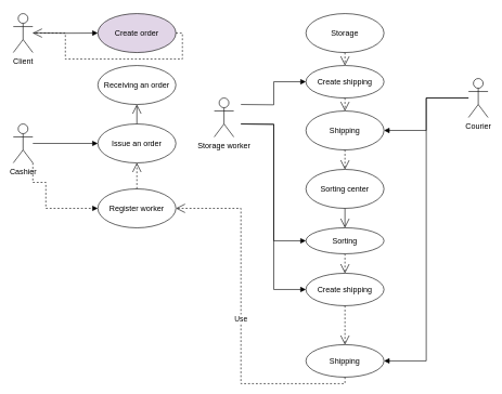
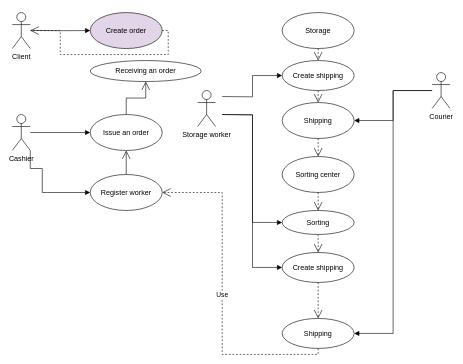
  <mxCell id="0" />
  <mxCell id="1" parent="0" />
  <mxCell id="2" value="Client" style="shape=umlActor;verticalLabelPosition=bottom;verticalAlign=top;html=1;outlineConnect=0;" parent="1" vertex="1"><mxGeometry x="20" y="20" width="30" height="60" as="geometry" /></mxCell>
  <mxCell id="3" value="Create order" style="ellipse;whiteSpace=wrap;html=1;fillColor=#e1d5e7;" parent="1" vertex="1"><mxGeometry x="150" y="20" width="120" height="60" as="geometry" /></mxCell>
- <mxCell id="4" value="Receiving an order" style="ellipse;whiteSpace=wrap;html=1;" parent="1" vertex="1"><mxGeometry x="150" y="100" width="120" height="60" as="geometry" /></mxCell>
+ <mxCell id="4" value="Receiving an order" style="ellipse;whiteSpace=wrap;html=1;" parent="1" vertex="1"><mxGeometry x="150" y="100" width="185" height="35" as="geometry" /></mxCell>
  <mxCell id="5" value="" style="endArrow=block;endFill=1;html=1;edgeStyle=orthogonalEdgeStyle;align=left;verticalAlign=top;rounded=0;entryX=0;entryY=0.5;entryDx=0;entryDy=0;" parent="1" target="3" edge="1"><mxGeometry x="-1" relative="1" as="geometry"><mxPoint x="50" y="49.66" as="sourcePoint" /><mxPoint x="210" y="49.66" as="targetPoint" /></mxGeometry></mxCell>
  <mxCell id="6" value="Issue an order" style="ellipse;whiteSpace=wrap;html=1;" parent="1" vertex="1"><mxGeometry x="150" y="190" width="120" height="60" as="geometry" /></mxCell>
  <mxCell id="7" value="" style="endArrow=open;endSize=12;dashed=0;html=1;rounded=0;edgeStyle=orthogonalEdgeStyle;exitX=0.5;exitY=0;exitDx=0;exitDy=0;entryX=0.5;entryY=1;entryDx=0;entryDy=0;" parent="1" source="6" target="4" edge="1"><mxGeometry width="160" relative="1" as="geometry"><mxPoint x="230" y="170" as="sourcePoint" /><mxPoint x="390" y="170" as="targetPoint" /></mxGeometry></mxCell>
  <mxCell id="8" value="Register worker" style="ellipse;whiteSpace=wrap;html=1;" parent="1" vertex="1"><mxGeometry x="150" y="290" width="120" height="60" as="geometry" /></mxCell>
  <mxCell id="9" value="Cashier" style="shape=umlActor;verticalLabelPosition=bottom;verticalAlign=top;html=1;" parent="1" vertex="1"><mxGeometry x="20" y="190" width="30" height="60" as="geometry" /></mxCell>
- <mxCell id="10" value="" style="endArrow=open;endSize=12;dashed=1;html=1;rounded=0;edgeStyle=orthogonalEdgeStyle;exitX=0.5;exitY=0;exitDx=0;exitDy=0;entryX=0.5;entryY=1;entryDx=0;entryDy=0;" parent="1" source="8" target="6" edge="1"><mxGeometry width="160" relative="1" as="geometry"><mxPoint x="260" y="230" as="sourcePoint" /><mxPoint x="420" y="230" as="targetPoint" /></mxGeometry></mxCell>
+ <mxCell id="10" value="" style="endArrow=open;endSize=12;dashed=0;html=1;rounded=0;edgeStyle=orthogonalEdgeStyle;exitX=0.5;exitY=0;exitDx=0;exitDy=0;entryX=0.5;entryY=1;entryDx=0;entryDy=0;" parent="1" source="8" target="6" edge="1"><mxGeometry width="160" relative="1" as="geometry"><mxPoint x="260" y="230" as="sourcePoint" /><mxPoint x="420" y="230" as="targetPoint" /></mxGeometry></mxCell>
  <mxCell id="11" value="" style="endArrow=block;endFill=1;html=1;edgeStyle=orthogonalEdgeStyle;align=left;verticalAlign=top;rounded=0;entryX=0;entryY=0.5;entryDx=0;entryDy=0;" parent="1" source="9" target="6" edge="1"><mxGeometry x="-1" relative="1" as="geometry"><mxPoint x="260" y="230" as="sourcePoint" /><mxPoint x="420" y="230" as="targetPoint" /></mxGeometry></mxCell>
- <mxCell id="12" value="" style="endArrow=block;endFill=1;html=1;edgeStyle=orthogonalEdgeStyle;align=left;verticalAlign=top;rounded=0;exitX=1;exitY=1;exitDx=0;exitDy=0;exitPerimeter=0;entryX=0;entryY=0.5;entryDx=0;entryDy=0;dashed=1;" parent="1" source="9" target="8" edge="1"><mxGeometry x="-1" relative="1" as="geometry"><mxPoint x="260" y="230" as="sourcePoint" /><mxPoint x="420" y="230" as="targetPoint" /><Array as="points"><mxPoint x="70" y="280" /><mxPoint x="70" y="320" /></Array></mxGeometry></mxCell>
+ <mxCell id="12" value="" style="endArrow=block;endFill=1;html=1;edgeStyle=orthogonalEdgeStyle;align=left;verticalAlign=top;rounded=0;exitX=1;exitY=1;exitDx=0;exitDy=0;exitPerimeter=0;entryX=0;entryY=0.5;entryDx=0;entryDy=0;" parent="1" source="9" target="8" edge="1"><mxGeometry x="-1" relative="1" as="geometry"><mxPoint x="260" y="230" as="sourcePoint" /><mxPoint x="420" y="230" as="targetPoint" /><Array as="points"><mxPoint x="70" y="280" /><mxPoint x="70" y="320" /></Array></mxGeometry></mxCell>
  <mxCell id="13" value="Storage" style="ellipse;whiteSpace=wrap;html=1;" parent="1" vertex="1"><mxGeometry x="470" y="20" width="120" height="60" as="geometry" /></mxCell>
  <mxCell id="14" value="" style="endArrow=open;endSize=12;dashed=1;html=1;rounded=0;edgeStyle=orthogonalEdgeStyle;exitX=1;exitY=0.5;exitDx=0;exitDy=0;" parent="1" source="3" target="2" edge="1"><mxGeometry width="160" relative="1" as="geometry"><mxPoint x="260" y="230" as="sourcePoint" /><mxPoint x="420" y="230" as="targetPoint" /></mxGeometry></mxCell>
  <mxCell id="15" value="Shipping" style="ellipse;whiteSpace=wrap;html=1;" parent="1" vertex="1"><mxGeometry x="470" y="170" width="120" height="60" as="geometry" /></mxCell>
  <mxCell id="16" value="Sorting center" style="ellipse;whiteSpace=wrap;html=1;" parent="1" vertex="1"><mxGeometry x="470" y="260" width="120" height="60" as="geometry" /></mxCell>
  <mxCell id="17" value="Shipping" style="ellipse;whiteSpace=wrap;html=1;" parent="1" vertex="1"><mxGeometry x="470" y="530" width="120" height="50" as="geometry" /></mxCell>
  <mxCell id="18" value="Use" style="endArrow=open;endSize=12;dashed=1;html=1;rounded=0;edgeStyle=orthogonalEdgeStyle;exitX=0.5;exitY=1;exitDx=0;exitDy=0;entryX=1;entryY=0.5;entryDx=0;entryDy=0;" parent="1" source="17" target="8" edge="1"><mxGeometry width="160" relative="1" as="geometry"><mxPoint x="260" y="230" as="sourcePoint" /><mxPoint x="420" y="230" as="targetPoint" /></mxGeometry></mxCell>
  <mxCell id="19" value="" style="endArrow=open;endSize=12;dashed=1;html=1;rounded=0;edgeStyle=orthogonalEdgeStyle;exitX=0.5;exitY=1;exitDx=0;exitDy=0;" parent="1" edge="1" source="26"><mxGeometry width="160" relative="1" as="geometry"><mxPoint x="530" y="400" as="sourcePoint" /><mxPoint x="530" y="420" as="targetPoint" /></mxGeometry></mxCell>
  <mxCell id="20" value="" style="endArrow=open;endSize=12;dashed=1;html=1;rounded=0;edgeStyle=orthogonalEdgeStyle;entryX=0.5;entryY=0;entryDx=0;entryDy=0;exitX=0.5;exitY=1;exitDx=0;exitDy=0;" parent="1" source="15" target="16" edge="1"><mxGeometry width="160" relative="1" as="geometry"><mxPoint x="360" y="320" as="sourcePoint" /><mxPoint x="520" y="320" as="targetPoint" /></mxGeometry></mxCell>
  <mxCell id="21" value="" style="endArrow=open;endSize=12;dashed=1;html=1;rounded=0;edgeStyle=orthogonalEdgeStyle;exitX=0.5;exitY=1;exitDx=0;exitDy=0;entryX=0.5;entryY=0;entryDx=0;entryDy=0;" parent="1" source="13" target="25" edge="1"><mxGeometry width="160" relative="1" as="geometry"><mxPoint x="360" y="230" as="sourcePoint" /><mxPoint x="530" y="110" as="targetPoint" /></mxGeometry></mxCell>
  <mxCell id="22" value="Courier" style="shape=umlActor;verticalLabelPosition=bottom;verticalAlign=top;html=1;" parent="1" vertex="1"><mxGeometry x="720" y="120" width="30" height="60" as="geometry" /></mxCell>
  <mxCell id="23" value="" style="endArrow=block;endFill=1;html=1;edgeStyle=orthogonalEdgeStyle;align=left;verticalAlign=top;rounded=0;entryX=1;entryY=0.5;entryDx=0;entryDy=0;" parent="1" source="22" target="15" edge="1"><mxGeometry x="-1" relative="1" as="geometry"><mxPoint x="360" y="230" as="sourcePoint" /><mxPoint x="520" y="230" as="targetPoint" /></mxGeometry></mxCell>
  <mxCell id="24" value="" style="endArrow=block;endFill=1;html=1;edgeStyle=orthogonalEdgeStyle;align=left;verticalAlign=top;rounded=0;entryX=1;entryY=0.5;entryDx=0;entryDy=0;" parent="1" source="22" target="17" edge="1"><mxGeometry x="-1" relative="1" as="geometry"><mxPoint x="360" y="230" as="sourcePoint" /><mxPoint x="520" y="230" as="targetPoint" /></mxGeometry></mxCell>
  <mxCell id="25" value="Create shipping" style="ellipse;whiteSpace=wrap;html=1;" vertex="1" parent="1"><mxGeometry x="470" y="100" width="120" height="50" as="geometry" /></mxCell>
  <mxCell id="26" value="Sorting" style="ellipse;whiteSpace=wrap;html=1;" vertex="1" parent="1"><mxGeometry x="470" y="350" width="120" height="40" as="geometry" /></mxCell>
- <mxCell id="27" value="" style="endArrow=open;endSize=12;dashed=0;html=1;rounded=0;edgeStyle=orthogonalEdgeStyle;entryX=0.5;entryY=0;entryDx=0;entryDy=0;exitX=0.5;exitY=1;exitDx=0;exitDy=0;" edge="1" parent="1" source="16" target="26"><mxGeometry x="0.333" y="40" width="160" relative="1" as="geometry"><mxPoint x="360" y="330" as="sourcePoint" /><mxPoint x="520" y="330" as="targetPoint" /><mxPoint as="offset" /></mxGeometry></mxCell>
+ <mxCell id="27" value="" style="endArrow=open;endSize=12;dashed=1;html=1;rounded=0;edgeStyle=orthogonalEdgeStyle;entryX=0.5;entryY=0;entryDx=0;entryDy=0;exitX=0.5;exitY=1;exitDx=0;exitDy=0;" edge="1" parent="1" source="16" target="26"><mxGeometry x="0.333" y="40" width="160" relative="1" as="geometry"><mxPoint x="360" y="330" as="sourcePoint" /><mxPoint x="520" y="330" as="targetPoint" /><mxPoint as="offset" /></mxGeometry></mxCell>
  <mxCell id="28" value="" style="endArrow=open;endSize=12;dashed=1;html=1;rounded=0;edgeStyle=orthogonalEdgeStyle;entryX=0.5;entryY=0;entryDx=0;entryDy=0;exitX=0.5;exitY=1;exitDx=0;exitDy=0;" edge="1" parent="1" source="25" target="15"><mxGeometry x="-1" y="139" width="160" relative="1" as="geometry"><mxPoint x="200" y="490" as="sourcePoint" /><mxPoint x="360" y="490" as="targetPoint" /><mxPoint x="-9" y="-50" as="offset" /></mxGeometry></mxCell>
  <mxCell id="29" value="Storage worker" style="shape=umlActor;verticalLabelPosition=bottom;verticalAlign=top;html=1;" vertex="1" parent="1"><mxGeometry x="329" y="150" width="30" height="60" as="geometry" /></mxCell>
  <mxCell id="30" value="" style="html=1;verticalAlign=bottom;endArrow=block;rounded=0;edgeStyle=orthogonalEdgeStyle;entryX=0;entryY=0.5;entryDx=0;entryDy=0;" edge="1" parent="1" target="26"><mxGeometry width="80" relative="1" as="geometry"><mxPoint x="370" y="190" as="sourcePoint" /><mxPoint x="380" y="330" as="targetPoint" /></mxGeometry></mxCell>
  <mxCell id="31" value="" style="html=1;verticalAlign=bottom;endArrow=block;rounded=0;edgeStyle=orthogonalEdgeStyle;entryX=0;entryY=0.5;entryDx=0;entryDy=0;" edge="1" parent="1" target="25"><mxGeometry width="80" relative="1" as="geometry"><mxPoint x="370" y="160" as="sourcePoint" /><mxPoint x="380" y="330" as="targetPoint" /></mxGeometry></mxCell>
  <mxCell id="32" value="Create shipping" style="ellipse;whiteSpace=wrap;html=1;" vertex="1" parent="1"><mxGeometry x="470" y="420" width="120" height="50" as="geometry" /></mxCell>
  <mxCell id="33" value="" style="endArrow=open;endSize=12;dashed=1;html=1;rounded=0;edgeStyle=orthogonalEdgeStyle;exitX=0.5;exitY=1;exitDx=0;exitDy=0;" edge="1" parent="1" source="32"><mxGeometry x="0.667" y="40" width="160" relative="1" as="geometry"><mxPoint x="260" y="330" as="sourcePoint" /><mxPoint x="530" y="530" as="targetPoint" /><mxPoint as="offset" /></mxGeometry></mxCell>
  <mxCell id="34" value="" style="html=1;verticalAlign=bottom;endArrow=block;rounded=0;edgeStyle=orthogonalEdgeStyle;entryX=0;entryY=0.5;entryDx=0;entryDy=0;" edge="1" parent="1" target="32"><mxGeometry width="80" relative="1" as="geometry"><mxPoint x="370" y="190" as="sourcePoint" /><mxPoint x="380" y="330" as="targetPoint" /></mxGeometry></mxCell>
